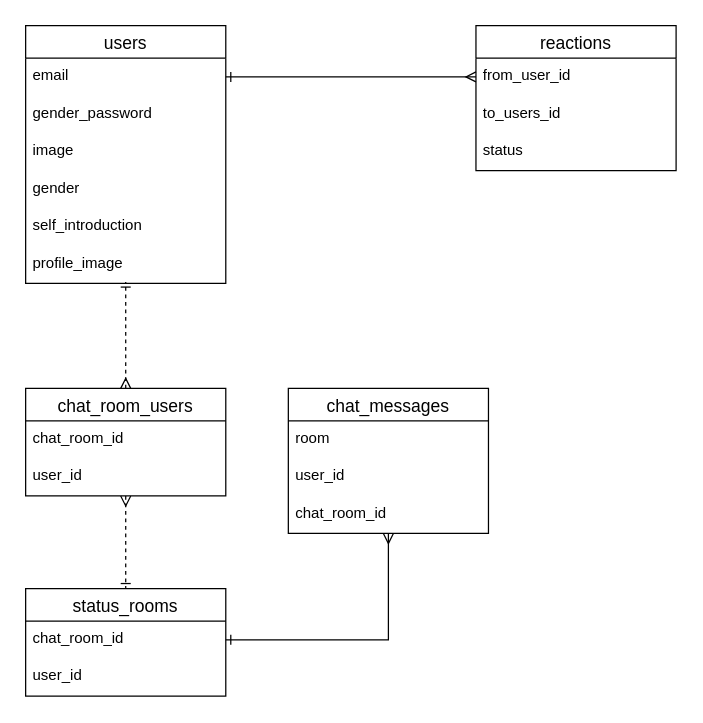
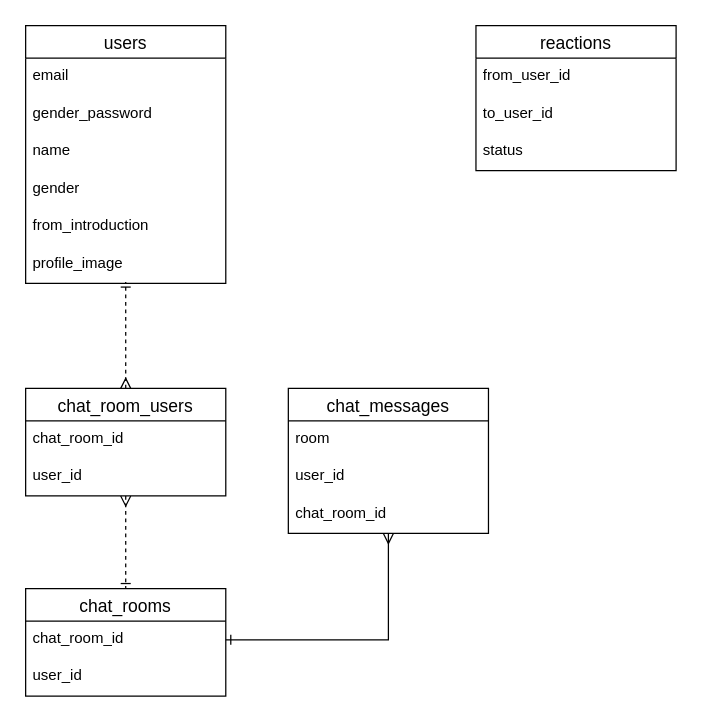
  <mxCell id="0" />
  <mxCell id="1" parent="0" />
  <mxCell id="2" value="users" style="swimlane;fontStyle=0;childLayout=stackLayout;horizontal=1;startSize=26;horizontalStack=0;resizeParent=1;resizeParentMax=0;resizeLast=0;collapsible=1;marginBottom=0;align=center;fontSize=14;" parent="1" vertex="1"><mxGeometry x="20" y="20" width="160" height="206" as="geometry" /></mxCell>
  <mxCell id="3" value="email" style="text;strokeColor=none;fillColor=none;spacingLeft=4;spacingRight=4;overflow=hidden;rotatable=0;points=[[0,0.5],[1,0.5]];portConstraint=eastwest;fontSize=12;" parent="2" vertex="1"><mxGeometry y="26" width="160" height="30" as="geometry" /></mxCell>
  <mxCell id="4" value="gender_password" style="text;strokeColor=none;fillColor=none;spacingLeft=4;spacingRight=4;overflow=hidden;rotatable=0;points=[[0,0.5],[1,0.5]];portConstraint=eastwest;fontSize=12;" parent="2" vertex="1"><mxGeometry y="56" width="160" height="30" as="geometry" /></mxCell>
- <mxCell id="5" value="image" style="text;strokeColor=none;fillColor=none;spacingLeft=4;spacingRight=4;overflow=hidden;rotatable=0;points=[[0,0.5],[1,0.5]];portConstraint=eastwest;fontSize=12;" parent="2" vertex="1"><mxGeometry y="86" width="160" height="30" as="geometry" /></mxCell>
+ <mxCell id="5" value="name" style="text;strokeColor=none;fillColor=none;spacingLeft=4;spacingRight=4;overflow=hidden;rotatable=0;points=[[0,0.5],[1,0.5]];portConstraint=eastwest;fontSize=12;" parent="2" vertex="1"><mxGeometry y="86" width="160" height="30" as="geometry" /></mxCell>
  <mxCell id="6" value="gender" style="text;strokeColor=none;fillColor=none;spacingLeft=4;spacingRight=4;overflow=hidden;rotatable=0;points=[[0,0.5],[1,0.5]];portConstraint=eastwest;fontSize=12;" parent="2" vertex="1"><mxGeometry y="116" width="160" height="30" as="geometry" /></mxCell>
- <mxCell id="7" value="self_introduction" style="text;strokeColor=none;fillColor=none;spacingLeft=4;spacingRight=4;overflow=hidden;rotatable=0;points=[[0,0.5],[1,0.5]];portConstraint=eastwest;fontSize=12;" vertex="1" parent="2"><mxGeometry y="146" width="160" height="30" as="geometry" /></mxCell>
+ <mxCell id="7" value="from_introduction" style="text;strokeColor=none;fillColor=none;spacingLeft=4;spacingRight=4;overflow=hidden;rotatable=0;points=[[0,0.5],[1,0.5]];portConstraint=eastwest;fontSize=12;" vertex="1" parent="2"><mxGeometry y="146" width="160" height="30" as="geometry" /></mxCell>
  <mxCell id="8" value="profile_image" style="text;strokeColor=none;fillColor=none;spacingLeft=4;spacingRight=4;overflow=hidden;rotatable=0;points=[[0,0.5],[1,0.5]];portConstraint=eastwest;fontSize=12;" parent="2" vertex="1"><mxGeometry y="176" width="160" height="30" as="geometry" /></mxCell>
  <mxCell id="9" style="edgeStyle=orthogonalEdgeStyle;rounded=0;orthogonalLoop=1;jettySize=auto;html=1;entryX=0.5;entryY=0.967;entryDx=0;entryDy=0;entryPerimeter=0;endArrow=ERone;endFill=0;startArrow=ERmany;startFill=0;dashed=1;" edge="1" parent="1" source="16" target="8"><mxGeometry relative="1" as="geometry" /></mxCell>
  <mxCell id="10" value="reactions" style="swimlane;fontStyle=0;childLayout=stackLayout;horizontal=1;startSize=26;horizontalStack=0;resizeParent=1;resizeParentMax=0;resizeLast=0;collapsible=1;marginBottom=0;align=center;fontSize=14;" vertex="1" parent="1"><mxGeometry x="380" y="20" width="160" height="116" as="geometry" /></mxCell>
  <mxCell id="11" value="from_user_id" style="text;strokeColor=none;fillColor=none;spacingLeft=4;spacingRight=4;overflow=hidden;rotatable=0;points=[[0,0.5],[1,0.5]];portConstraint=eastwest;fontSize=12;" vertex="1" parent="10"><mxGeometry y="26" width="160" height="30" as="geometry" /></mxCell>
- <mxCell id="12" value="to_users_id" style="text;strokeColor=none;fillColor=none;spacingLeft=4;spacingRight=4;overflow=hidden;rotatable=0;points=[[0,0.5],[1,0.5]];portConstraint=eastwest;fontSize=12;" vertex="1" parent="10"><mxGeometry y="56" width="160" height="30" as="geometry" /></mxCell>
+ <mxCell id="12" value="to_user_id" style="text;strokeColor=none;fillColor=none;spacingLeft=4;spacingRight=4;overflow=hidden;rotatable=0;points=[[0,0.5],[1,0.5]];portConstraint=eastwest;fontSize=12;" vertex="1" parent="10"><mxGeometry y="56" width="160" height="30" as="geometry" /></mxCell>
  <mxCell id="13" value="status" style="text;strokeColor=none;fillColor=none;spacingLeft=4;spacingRight=4;overflow=hidden;rotatable=0;points=[[0,0.5],[1,0.5]];portConstraint=eastwest;fontSize=12;" vertex="1" parent="10"><mxGeometry y="86" width="160" height="30" as="geometry" /></mxCell>
  <mxCell id="14" style="edgeStyle=orthogonalEdgeStyle;rounded=0;orthogonalLoop=1;jettySize=auto;html=1;endArrow=ERone;endFill=0;startArrow=ERmany;startFill=0;dashed=1;" edge="1" parent="1" source="16" target="19"><mxGeometry relative="1" as="geometry" /></mxCell>
- <mxCell id="15" style="edgeStyle=orthogonalEdgeStyle;rounded=0;orthogonalLoop=1;jettySize=auto;html=1;exitX=1;exitY=0.5;exitDx=0;exitDy=0;entryX=0;entryY=0.5;entryDx=0;entryDy=0;endArrow=ERmany;endFill=0;startArrow=ERone;startFill=0;" edge="1" parent="1" source="3" target="11"><mxGeometry relative="1" as="geometry" /></mxCell>
  <mxCell id="16" value="chat_room_users" style="swimlane;fontStyle=0;childLayout=stackLayout;horizontal=1;startSize=26;horizontalStack=0;resizeParent=1;resizeParentMax=0;resizeLast=0;collapsible=1;marginBottom=0;align=center;fontSize=14;" vertex="1" parent="1"><mxGeometry x="20" y="310" width="160" height="86" as="geometry" /></mxCell>
  <mxCell id="17" value="chat_room_id" style="text;strokeColor=none;fillColor=none;spacingLeft=4;spacingRight=4;overflow=hidden;rotatable=0;points=[[0,0.5],[1,0.5]];portConstraint=eastwest;fontSize=12;" vertex="1" parent="16"><mxGeometry y="26" width="160" height="30" as="geometry" /></mxCell>
  <mxCell id="18" value="user_id" style="text;strokeColor=none;fillColor=none;spacingLeft=4;spacingRight=4;overflow=hidden;rotatable=0;points=[[0,0.5],[1,0.5]];portConstraint=eastwest;fontSize=12;" vertex="1" parent="16"><mxGeometry y="56" width="160" height="30" as="geometry" /></mxCell>
- <mxCell id="19" value="status_rooms" style="swimlane;fontStyle=0;childLayout=stackLayout;horizontal=1;startSize=26;horizontalStack=0;resizeParent=1;resizeParentMax=0;resizeLast=0;collapsible=1;marginBottom=0;align=center;fontSize=14;" vertex="1" parent="1"><mxGeometry x="20" y="470" width="160" height="86" as="geometry" /></mxCell>
+ <mxCell id="19" value="chat_rooms" style="swimlane;fontStyle=0;childLayout=stackLayout;horizontal=1;startSize=26;horizontalStack=0;resizeParent=1;resizeParentMax=0;resizeLast=0;collapsible=1;marginBottom=0;align=center;fontSize=14;" vertex="1" parent="1"><mxGeometry x="20" y="470" width="160" height="86" as="geometry" /></mxCell>
  <mxCell id="20" value="chat_room_id" style="text;strokeColor=none;fillColor=none;spacingLeft=4;spacingRight=4;overflow=hidden;rotatable=0;points=[[0,0.5],[1,0.5]];portConstraint=eastwest;fontSize=12;" vertex="1" parent="19"><mxGeometry y="26" width="160" height="30" as="geometry" /></mxCell>
  <mxCell id="21" value="user_id" style="text;strokeColor=none;fillColor=none;spacingLeft=4;spacingRight=4;overflow=hidden;rotatable=0;points=[[0,0.5],[1,0.5]];portConstraint=eastwest;fontSize=12;" vertex="1" parent="19"><mxGeometry y="56" width="160" height="30" as="geometry" /></mxCell>
  <mxCell id="22" style="edgeStyle=orthogonalEdgeStyle;rounded=0;orthogonalLoop=1;jettySize=auto;html=1;startArrow=ERmany;startFill=0;endArrow=ERone;endFill=0;" edge="1" parent="1" source="23" target="20"><mxGeometry relative="1" as="geometry" /></mxCell>
  <mxCell id="23" value="chat_messages" style="swimlane;fontStyle=0;childLayout=stackLayout;horizontal=1;startSize=26;horizontalStack=0;resizeParent=1;resizeParentMax=0;resizeLast=0;collapsible=1;marginBottom=0;align=center;fontSize=14;" vertex="1" parent="1"><mxGeometry x="230" y="310" width="160" height="116" as="geometry" /></mxCell>
  <mxCell id="24" value="room" style="text;strokeColor=none;fillColor=none;spacingLeft=4;spacingRight=4;overflow=hidden;rotatable=0;points=[[0,0.5],[1,0.5]];portConstraint=eastwest;fontSize=12;" vertex="1" parent="23"><mxGeometry y="26" width="160" height="30" as="geometry" /></mxCell>
  <mxCell id="25" value="user_id" style="text;strokeColor=none;fillColor=none;spacingLeft=4;spacingRight=4;overflow=hidden;rotatable=0;points=[[0,0.5],[1,0.5]];portConstraint=eastwest;fontSize=12;" vertex="1" parent="23"><mxGeometry y="56" width="160" height="30" as="geometry" /></mxCell>
  <mxCell id="26" value="chat_room_id" style="text;strokeColor=none;fillColor=none;spacingLeft=4;spacingRight=4;overflow=hidden;rotatable=0;points=[[0,0.5],[1,0.5]];portConstraint=eastwest;fontSize=12;" vertex="1" parent="23"><mxGeometry y="86" width="160" height="30" as="geometry" /></mxCell>
